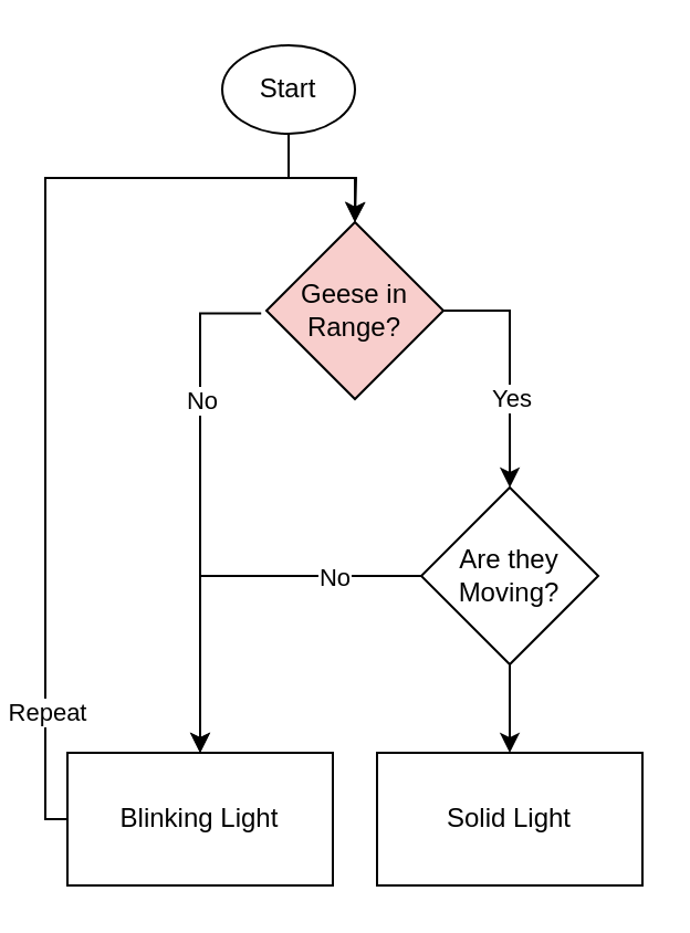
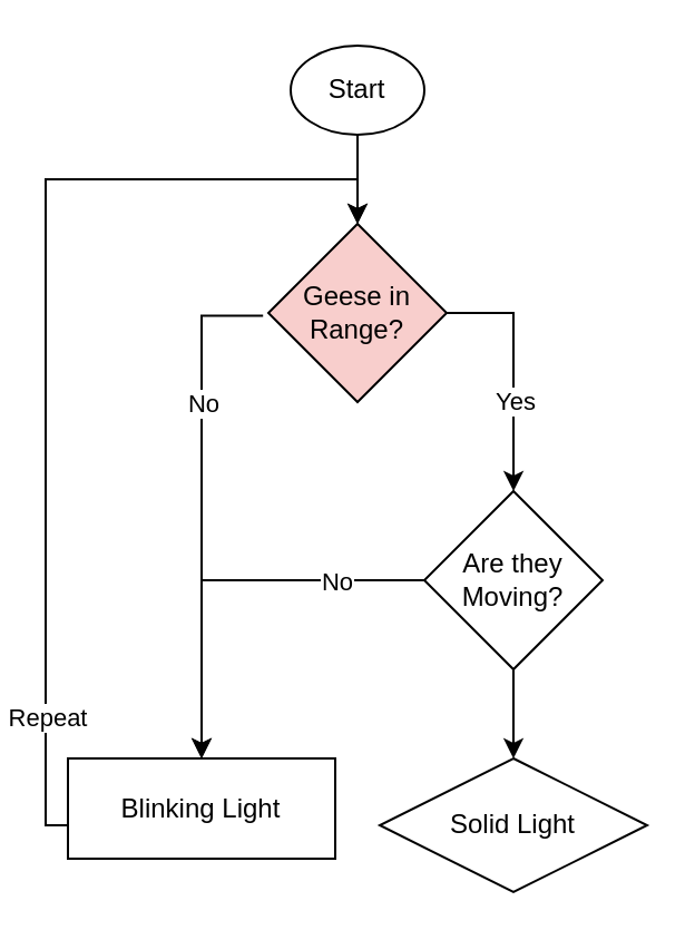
  <mxCell id="0" />
  <mxCell id="1" parent="0" />
  <mxCell id="2" style="edgeStyle=orthogonalEdgeStyle;orthogonalLoop=1;jettySize=auto;html=1;entryX=0.5;entryY=0;entryDx=0;entryDy=0;exitX=-0.03;exitY=0.515;exitDx=0;exitDy=0;exitPerimeter=0;rounded=0;" edge="1" parent="1" source="9" target="8"><mxGeometry relative="1" as="geometry"><mxPoint x="160" y="180" as="sourcePoint" /><Array as="points"><mxPoint x="90" y="141" /></Array></mxGeometry></mxCell>
  <mxCell id="3" value="No" style="edgeLabel;html=1;align=center;verticalAlign=middle;resizable=0;points=[];" vertex="1" connectable="0" parent="2"><mxGeometry x="-0.171" y="-1" relative="1" as="geometry"><mxPoint x="1" y="-27" as="offset" /></mxGeometry></mxCell>
  <mxCell id="4" style="edgeStyle=orthogonalEdgeStyle;orthogonalLoop=1;jettySize=auto;html=1;exitX=1;exitY=0.5;exitDx=0;exitDy=0;rounded=0;" edge="1" parent="1" source="9"><mxGeometry relative="1" as="geometry"><mxPoint x="160" y="180" as="sourcePoint" /><mxPoint x="230.029" y="220" as="targetPoint" /><Array as="points"><mxPoint x="230" y="140" /></Array></mxGeometry></mxCell>
  <mxCell id="5" value="Yes" style="edgeLabel;html=1;align=center;verticalAlign=middle;resizable=0;points=[];" vertex="1" connectable="0" parent="4"><mxGeometry x="0.135" relative="1" as="geometry"><mxPoint y="8" as="offset" /></mxGeometry></mxCell>
  <mxCell id="6" style="edgeStyle=orthogonalEdgeStyle;rounded=0;orthogonalLoop=1;jettySize=auto;html=1;entryX=0.5;entryY=0;entryDx=0;entryDy=0;" edge="1" parent="1" source="8" target="9"><mxGeometry relative="1" as="geometry"><Array as="points"><mxPoint x="20" y="370" /><mxPoint x="20" y="80" /><mxPoint x="160" y="80" /></Array></mxGeometry></mxCell>
  <mxCell id="7" value="Repeat" style="edgeLabel;html=1;align=center;verticalAlign=middle;resizable=0;points=[];" vertex="1" connectable="0" parent="6"><mxGeometry x="-0.246" y="3" relative="1" as="geometry"><mxPoint x="3" y="114" as="offset" /></mxGeometry></mxCell>
- <mxCell id="8" value="Blinking Light" style="rounded=0;whiteSpace=wrap;html=1;" vertex="1" parent="1"><mxGeometry x="30" y="340" width="120" height="60" as="geometry" /></mxCell>
+ <mxCell id="8" value="Blinking Light" style="rounded=0;whiteSpace=wrap;html=1;" vertex="1" parent="1"><mxGeometry x="30" y="340" width="120" height="45" as="geometry" /></mxCell>
  <mxCell id="9" value="Geese in Range?" style="rhombus;whiteSpace=wrap;html=1;fillColor=#f8cecc;" vertex="1" parent="1"><mxGeometry x="120" y="100" width="80" height="80" as="geometry" /></mxCell>
  <mxCell id="10" style="edgeStyle=orthogonalEdgeStyle;rounded=0;orthogonalLoop=1;jettySize=auto;html=1;entryX=0.5;entryY=0;entryDx=0;entryDy=0;" edge="1" parent="1" source="13" target="8"><mxGeometry relative="1" as="geometry" /></mxCell>
  <mxCell id="11" value="No" style="edgeLabel;html=1;align=center;verticalAlign=middle;resizable=0;points=[];" vertex="1" connectable="0" parent="10"><mxGeometry x="-0.422" y="1" relative="1" as="geometry"><mxPoint x="12" y="-1" as="offset" /></mxGeometry></mxCell>
  <mxCell id="12" style="edgeStyle=orthogonalEdgeStyle;rounded=0;orthogonalLoop=1;jettySize=auto;html=1;entryX=0.5;entryY=0;entryDx=0;entryDy=0;" edge="1" parent="1" source="13" target="14"><mxGeometry relative="1" as="geometry" /></mxCell>
  <mxCell id="13" value="Are they Moving?" style="rhombus;whiteSpace=wrap;html=1;" vertex="1" parent="1"><mxGeometry x="190" y="220" width="80" height="80" as="geometry" /></mxCell>
- <mxCell id="14" value="Solid Light" style="rounded=0;whiteSpace=wrap;html=1;" vertex="1" parent="1"><mxGeometry x="170" y="340" width="120" height="60" as="geometry" /></mxCell>
+ <mxCell id="14" value="Solid Light" style="rhombus;whiteSpace=wrap;html=1;" vertex="1" parent="1"><mxGeometry x="170" y="340" width="120" height="60" as="geometry" /></mxCell>
  <mxCell id="15" style="edgeStyle=orthogonalEdgeStyle;rounded=0;orthogonalLoop=1;jettySize=auto;html=1;" edge="1" parent="1" source="16"><mxGeometry relative="1" as="geometry"><mxPoint x="160" y="100" as="targetPoint" /></mxGeometry></mxCell>
- <mxCell id="16" value="Start" style="ellipse;whiteSpace=wrap;html=1;" vertex="1" parent="1"><mxGeometry x="100" y="20" width="60" height="40" as="geometry" /></mxCell>
+ <mxCell id="16" value="Start" style="ellipse;whiteSpace=wrap;html=1;" vertex="1" parent="1"><mxGeometry x="130" y="20" width="60" height="40" as="geometry" /></mxCell>
